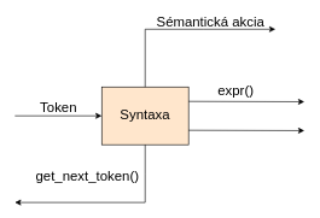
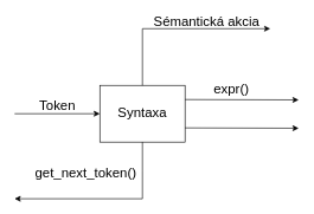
  <mxCell id="0" />
  <mxCell id="1" parent="0" />
- <mxCell id="2" value="&lt;font style=&quot;font-size: 19px&quot;&gt;Syntaxa&lt;/font&gt;" style="rounded=0;whiteSpace=wrap;html=1;fillColor=#ffe6cc;" vertex="1" parent="1"><mxGeometry x="140" y="120" width="120" height="80" as="geometry" /></mxCell>
+ <mxCell id="2" value="&lt;font style=&quot;font-size: 19px&quot;&gt;Syntaxa&lt;/font&gt;" style="rounded=0;whiteSpace=wrap;html=1;" vertex="1" parent="1"><mxGeometry x="140" y="120" width="120" height="80" as="geometry" /></mxCell>
  <mxCell id="3" value="&lt;font style=&quot;font-size: 19px&quot;&gt;Sémantická akcia&lt;/font&gt;" style="text;html=1;align=center;verticalAlign=middle;resizable=0;points=[];autosize=1;strokeColor=none;fillColor=none;strokeWidth=1;rotation=0;" vertex="1" parent="1"><mxGeometry x="210" y="20" width="160" height="20" as="geometry" /></mxCell>
  <mxCell id="4" value="" style="endArrow=classic;html=1;rounded=0;exitX=0.5;exitY=1;exitDx=0;exitDy=0;" edge="1" parent="1" source="2"><mxGeometry width="50" height="50" relative="1" as="geometry"><mxPoint x="220" y="170" as="sourcePoint" /><mxPoint x="20" y="280" as="targetPoint" /><Array as="points"><mxPoint x="200" y="240" /><mxPoint x="200" y="280" /></Array></mxGeometry></mxCell>
  <mxCell id="5" value="&lt;font style=&quot;font-size: 19px&quot;&gt;get_next_token()&lt;/font&gt;" style="text;html=1;align=center;verticalAlign=middle;resizable=0;points=[];autosize=1;strokeColor=none;fillColor=none;" vertex="1" parent="1"><mxGeometry x="40" y="235" width="160" height="20" as="geometry" /></mxCell>
  <mxCell id="6" value="" style="endArrow=classic;html=1;rounded=0;fontSize=19;entryX=0;entryY=0.5;entryDx=0;entryDy=0;" edge="1" parent="1" target="2"><mxGeometry width="50" height="50" relative="1" as="geometry"><mxPoint x="20" y="160" as="sourcePoint" /><mxPoint x="100" y="160" as="targetPoint" /></mxGeometry></mxCell>
  <mxCell id="7" value="Token" style="text;html=1;align=center;verticalAlign=middle;resizable=0;points=[];autosize=1;strokeColor=none;fillColor=none;fontSize=19;" vertex="1" parent="1"><mxGeometry x="45" y="135" width="70" height="30" as="geometry" /></mxCell>
  <mxCell id="8" value="" style="endArrow=classic;html=1;rounded=0;fontSize=19;exitX=0.5;exitY=0;exitDx=0;exitDy=0;" edge="1" parent="1" source="2"><mxGeometry width="50" height="50" relative="1" as="geometry"><mxPoint x="200" y="100" as="sourcePoint" /><mxPoint x="380" y="40" as="targetPoint" /><Array as="points"><mxPoint x="200" y="40" /><mxPoint x="280" y="40" /></Array></mxGeometry></mxCell>
  <mxCell id="9" value="" style="endArrow=classic;html=1;rounded=0;fontSize=19;exitX=1;exitY=0.25;exitDx=0;exitDy=0;" edge="1" parent="1"><mxGeometry width="50" height="50" relative="1" as="geometry"><mxPoint x="260" y="180" as="sourcePoint" /><mxPoint x="420" y="180.5" as="targetPoint" /></mxGeometry></mxCell>
  <mxCell id="10" value="" style="endArrow=classic;html=1;rounded=0;fontSize=19;exitX=1;exitY=0.25;exitDx=0;exitDy=0;" edge="1" parent="1"><mxGeometry width="50" height="50" relative="1" as="geometry"><mxPoint x="260" y="140" as="sourcePoint" /><mxPoint x="420" y="140.5" as="targetPoint" /></mxGeometry></mxCell>
  <mxCell id="11" value="expr()" style="text;html=1;align=center;verticalAlign=middle;resizable=0;points=[];autosize=1;strokeColor=none;fillColor=none;fontSize=19;" vertex="1" parent="1"><mxGeometry x="290" y="110" width="70" height="30" as="geometry" /></mxCell>
